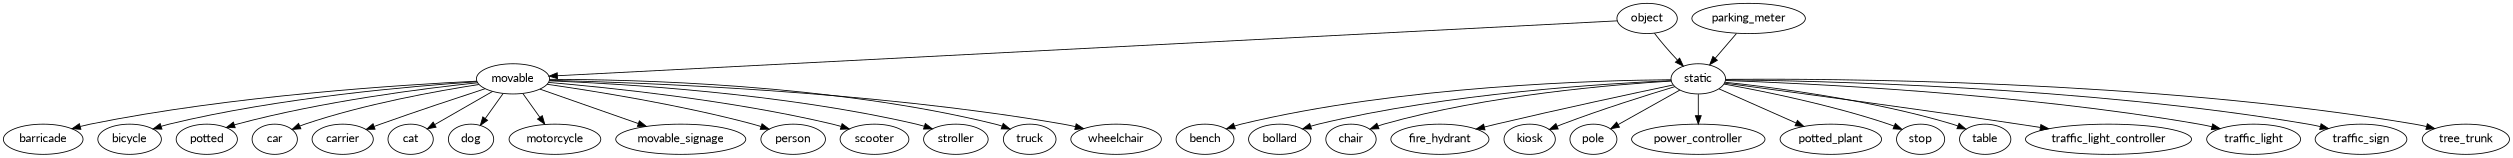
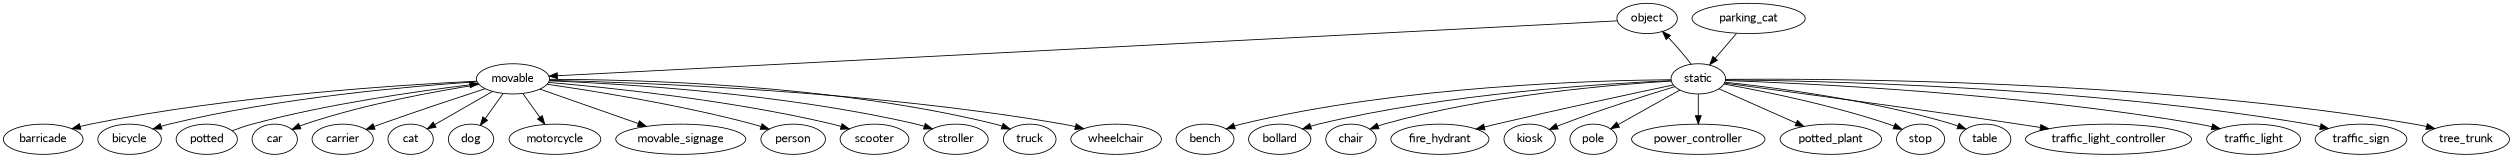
  digraph {
    fontname=Lato
    node [fontname=Lato]
    edge [fontname=Lato]
    n1 [label=object]
    n2 [label=movable]
    n3 [label=static]
    n4 [label=barricade]
    n5 [label=bicycle]
    n6 [label=potted]
    n7 [label=car]
    n8 [label=carrier]
    n9 [label=cat]
    n10 [label=dog]
    n11 [label=motorcycle]
    n12 [label=movable_signage]
    n13 [label=person]
    n14 [label=scooter]
    n15 [label=stroller]
    n16 [label=truck]
    n17 [label=wheelchair]
    n18 [label=bench]
    n19 [label=bollard]
    n20 [label=chair]
    n21 [label=fire_hydrant]
    n22 [label=kiosk]
    n23 [label=pole]
    n24 [label=power_controller]
    n25 [label=potted_plant]
    n26 [label=stop]
    n27 [label=table]
    n28 [label=traffic_light_controller]
    n29 [label=traffic_light]
    n30 [label=traffic_sign]
    n31 [label=tree_trunk]
-   n32 [label=parking_meter]
+   n32 [label=parking_cat]
    n1 -> n2
-   n1 -> n3
+   n3 -> n1
    n2 -> n4
    n2 -> n5
-   n2 -> n6
+   n6 -> n2
    n2 -> n7
    n2 -> n8
    n2 -> n9
    n2 -> n10
    n2 -> n11
    n2 -> n12
    n2 -> n13
    n2 -> n14
    n2 -> n15
    n2 -> n16
    n2 -> n17
    n3 -> n18
    n3 -> n19
    n3 -> n20
    n3 -> n21
    n3 -> n22
    n3 -> n23
    n3 -> n24
    n3 -> n25
    n3 -> n26
    n3 -> n27
    n3 -> n28
    n3 -> n29
    n3 -> n30
    n3 -> n31
    n32 -> n3
  }
